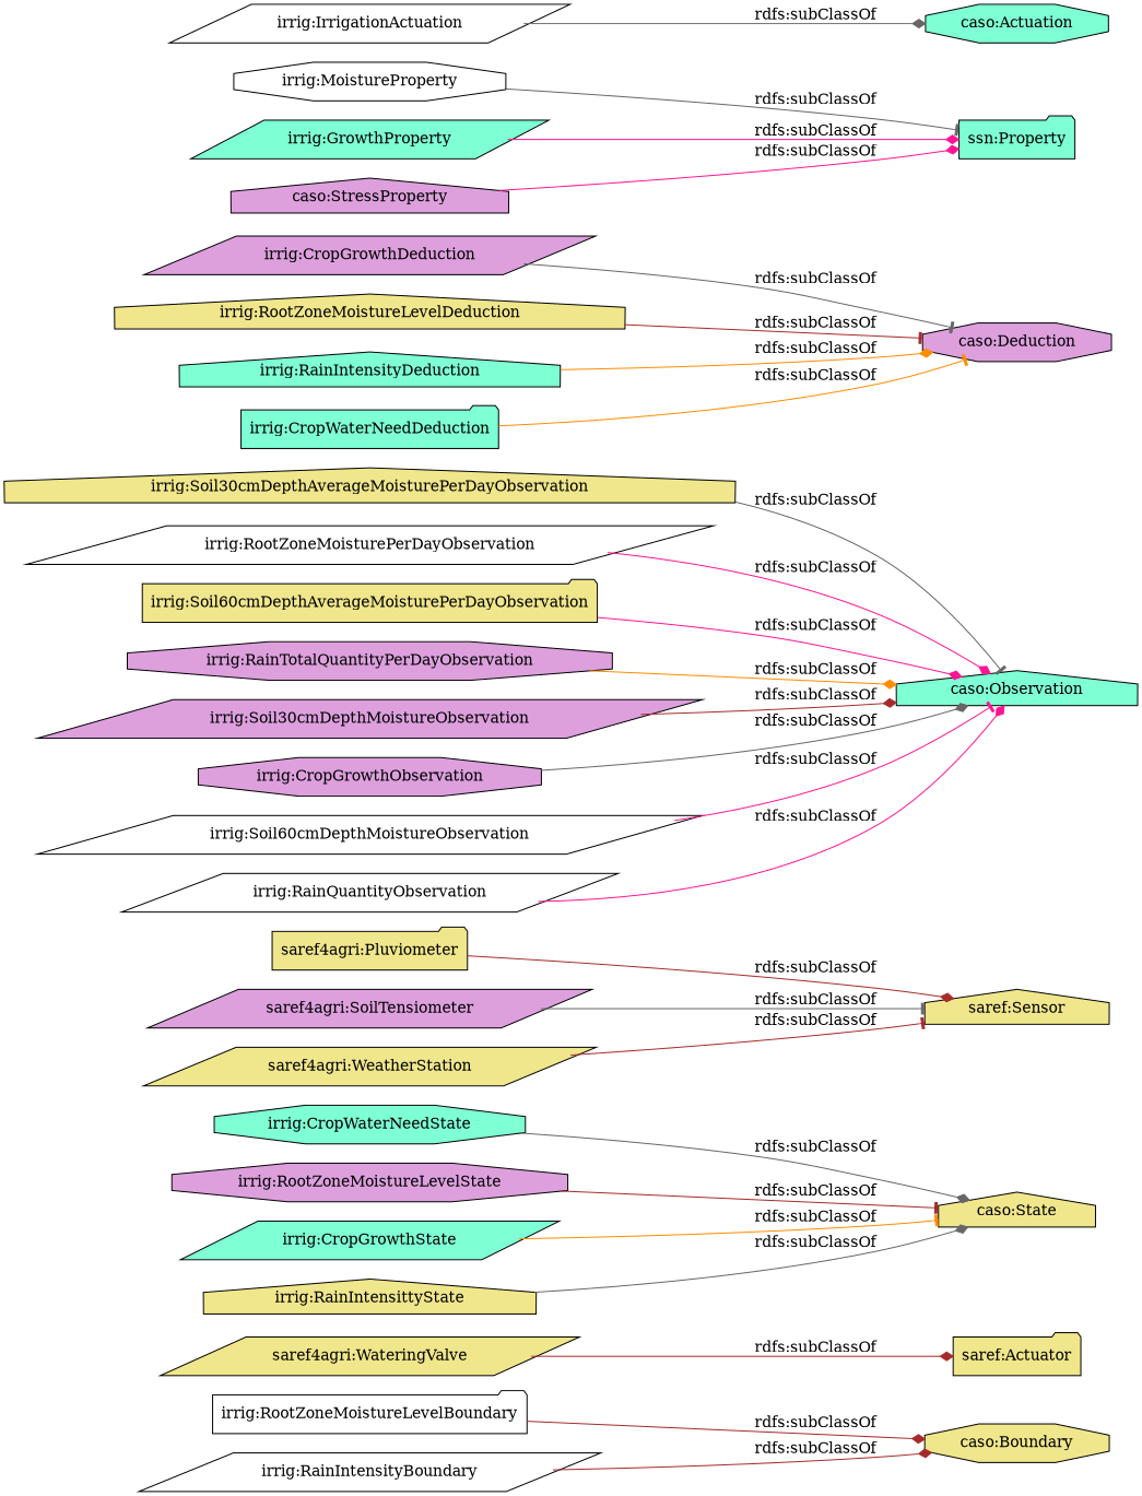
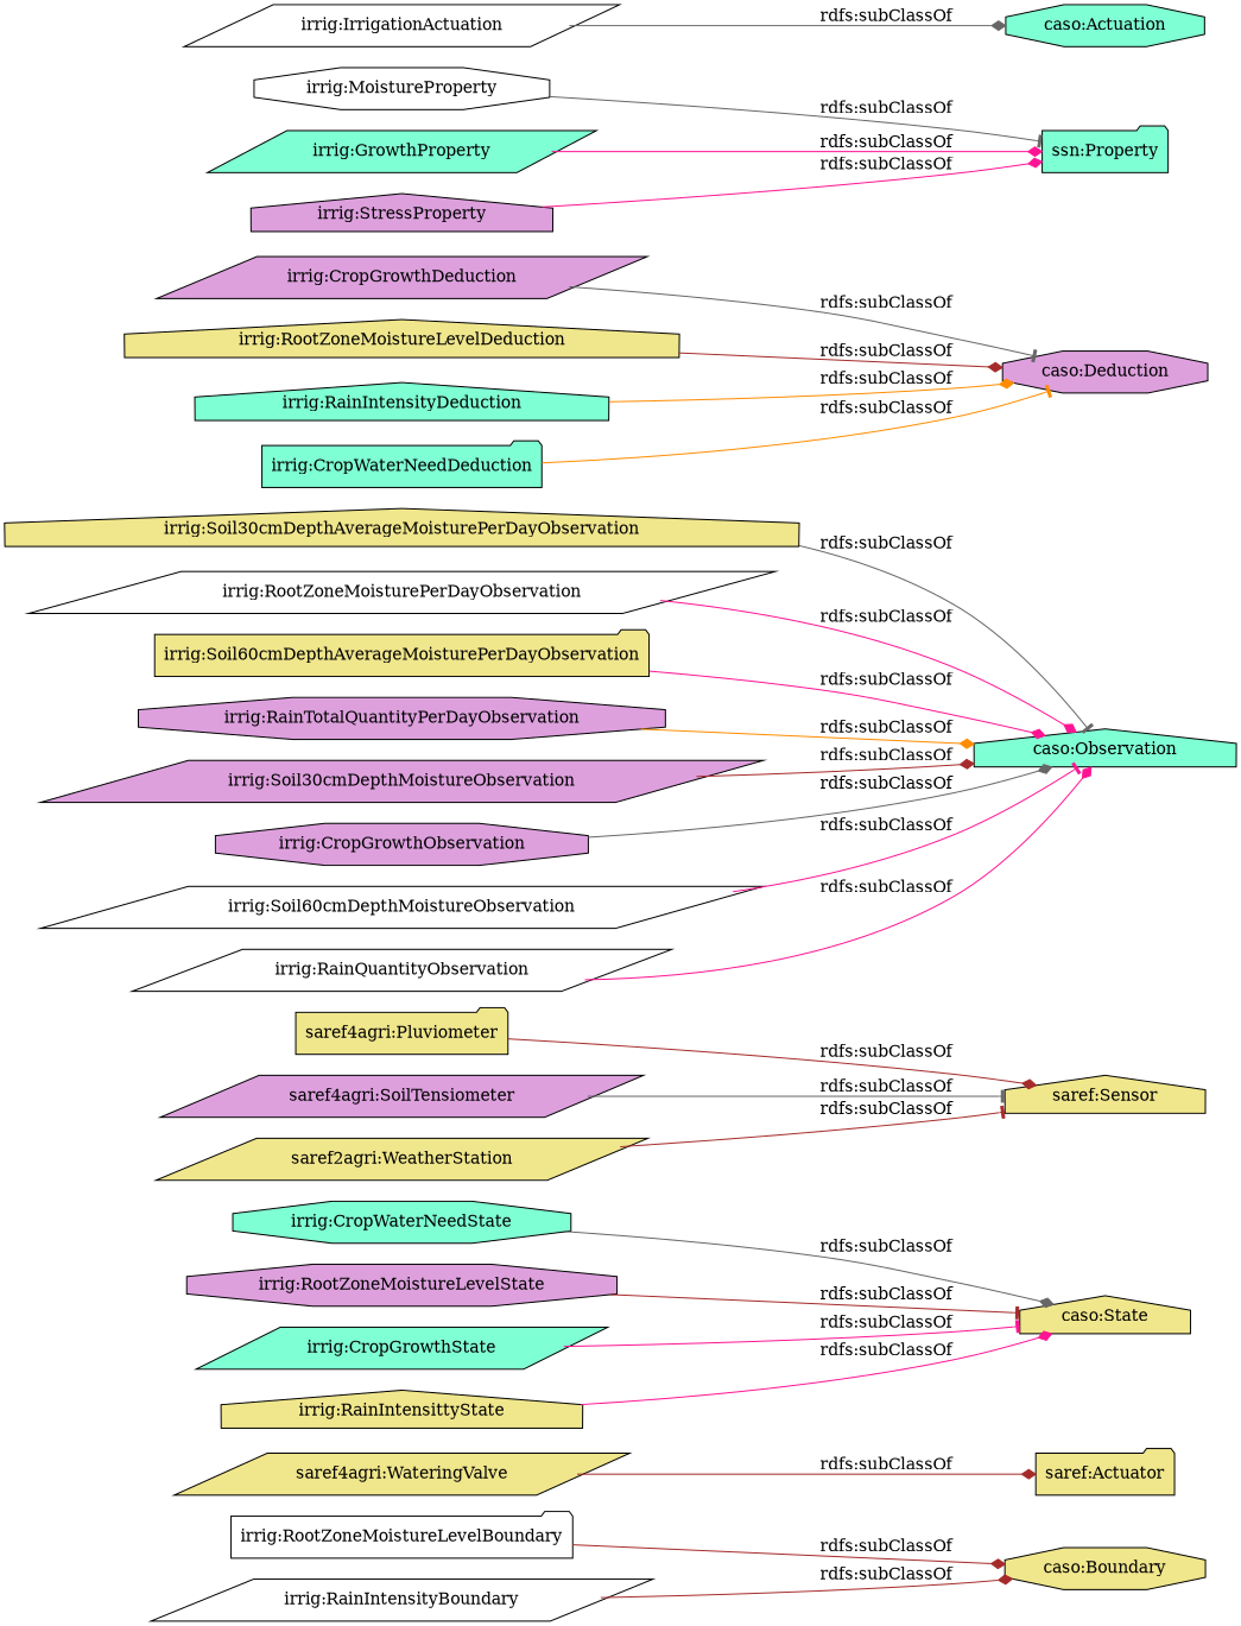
  digraph {
    rankdir=LR
    node [color=black fillcolor=khaki shape=parallelogram style=filled]
    edge [arrowhead=diamond color=brown]
    "irrig:RootZoneMoistureLevelBoundary" [fillcolor=white shape=folder]
    "caso:Boundary" [shape=octagon]
    "saref:Actuator" [shape=folder]
    "saref4agri:WateringValve"
    "irrig:CropWaterNeedState" [fillcolor=aquamarine shape=octagon]
    "caso:State" [shape=house]
    "saref4agri:Pluviometer" [shape=folder]
    "saref:Sensor" [shape=house]
    "irrig:Soil30cmDepthAverageMoisturePerDayObservation" [shape=house]
    "caso:Observation" [fillcolor=aquamarine shape=house]
    "irrig:CropGrowthDeduction" [fillcolor=plum]
    "caso:Deduction" [fillcolor=plum shape=octagon]
    "irrig:RootZoneMoisturePerDayObservation" [fillcolor=white]
    "irrig:RootZoneMoistureLevelDeduction" [shape=house]
    "irrig:MoistureProperty" [fillcolor=white shape=octagon]
    "ssn:Property" [fillcolor=aquamarine shape=folder]
    "irrig:RootZoneMoistureLevelState" [fillcolor=plum shape=octagon]
    "irrig:RainIntensityDeduction" [fillcolor=aquamarine shape=house]
    "irrig:Soil60cmDepthAverageMoisturePerDayObservation" [shape=folder]
    "irrig:GrowthProperty" [fillcolor=aquamarine]
    "irrig:RainIntensityBoundary" [fillcolor=white]
    "irrig:RainTotalQuantityPerDayObservation" [fillcolor=plum shape=octagon]
    "irrig:CropWaterNeedDeduction" [fillcolor=aquamarine shape=folder]
    "irrig:Soil30cmDepthMoistureObservation" [fillcolor=plum]
    "irrig:CropGrowthObservation" [fillcolor=plum shape=octagon]
    "irrig:IrrigationActuation" [fillcolor=white]
    "caso:Actuation" [fillcolor=aquamarine shape=octagon]
    "irrig:Soil60cmDepthMoistureObservation" [fillcolor=white]
    "irrig:CropGrowthState" [fillcolor=aquamarine]
    "saref4agri:SoilTensiometer" [fillcolor=plum]
-   "irrig:StressProperty" [fillcolor=plum shape=house label="caso:StressProperty"]
-   "saref4agri:WeatherStation"
+   "irrig:StressProperty" [fillcolor=plum shape=house]
+   "saref4agri:WeatherStation" [label="saref2agri:WeatherStation"]
    "irrig:RainIntensittyState" [shape=house]
    "irrig:RainQuantityObservation" [fillcolor=white]
    "irrig:RootZoneMoistureLevelBoundary" -> "caso:Boundary" [label="rdfs:subClassOf"]
    "saref4agri:WateringValve" -> "saref:Actuator" [label="rdfs:subClassOf"]
    "irrig:CropWaterNeedState" -> "caso:State" [color=gray40 label="rdfs:subClassOf"]
    "saref4agri:Pluviometer" -> "saref:Sensor" [label="rdfs:subClassOf"]
    "irrig:Soil30cmDepthAverageMoisturePerDayObservation" -> "caso:Observation" [arrowhead=tee color=gray40 label="rdfs:subClassOf"]
    "irrig:CropGrowthDeduction" -> "caso:Deduction" [arrowhead=tee color=gray40 label="rdfs:subClassOf"]
    "irrig:RootZoneMoisturePerDayObservation" -> "caso:Observation" [color=deeppink label="rdfs:subClassOf"]
-   "irrig:RootZoneMoistureLevelDeduction" -> "caso:Deduction" [arrowhead=tee label="rdfs:subClassOf"]
+   "irrig:RootZoneMoistureLevelDeduction" -> "caso:Deduction" [label="rdfs:subClassOf"]
    "irrig:MoistureProperty" -> "ssn:Property" [arrowhead=tee color=gray40 label="rdfs:subClassOf"]
    "irrig:RootZoneMoistureLevelState" -> "caso:State" [arrowhead=tee label="rdfs:subClassOf"]
    "irrig:RainIntensityDeduction" -> "caso:Deduction" [color=darkorange label="rdfs:subClassOf"]
    "irrig:Soil60cmDepthAverageMoisturePerDayObservation" -> "caso:Observation" [color=deeppink label="rdfs:subClassOf"]
    "irrig:GrowthProperty" -> "ssn:Property" [color=deeppink label="rdfs:subClassOf"]
    "irrig:RainIntensityBoundary" -> "caso:Boundary" [label="rdfs:subClassOf"]
    "irrig:RainTotalQuantityPerDayObservation" -> "caso:Observation" [color=darkorange label="rdfs:subClassOf"]
    "irrig:CropWaterNeedDeduction" -> "caso:Deduction" [arrowhead=tee color=darkorange label="rdfs:subClassOf"]
    "irrig:Soil30cmDepthMoistureObservation" -> "caso:Observation" [label="rdfs:subClassOf"]
    "irrig:CropGrowthObservation" -> "caso:Observation" [color=gray40 label="rdfs:subClassOf"]
    "irrig:IrrigationActuation" -> "caso:Actuation" [color=gray40 label="rdfs:subClassOf"]
    "irrig:Soil60cmDepthMoistureObservation" -> "caso:Observation" [arrowhead=tee color=deeppink label="rdfs:subClassOf"]
-   "irrig:CropGrowthState" -> "caso:State" [arrowhead=tee color=darkorange label="rdfs:subClassOf"]
+   "irrig:CropGrowthState" -> "caso:State" [arrowhead=tee color=deeppink label="rdfs:subClassOf"]
    "saref4agri:SoilTensiometer" -> "saref:Sensor" [arrowhead=tee color=gray40 label="rdfs:subClassOf"]
    "irrig:StressProperty" -> "ssn:Property" [color=deeppink label="rdfs:subClassOf"]
    "saref4agri:WeatherStation" -> "saref:Sensor" [arrowhead=tee label="rdfs:subClassOf"]
-   "irrig:RainIntensittyState" -> "caso:State" [color=gray40 label="rdfs:subClassOf"]
+   "irrig:RainIntensittyState" -> "caso:State" [color=deeppink label="rdfs:subClassOf"]
    "irrig:RainQuantityObservation" -> "caso:Observation" [color=deeppink label="rdfs:subClassOf"]
  }
